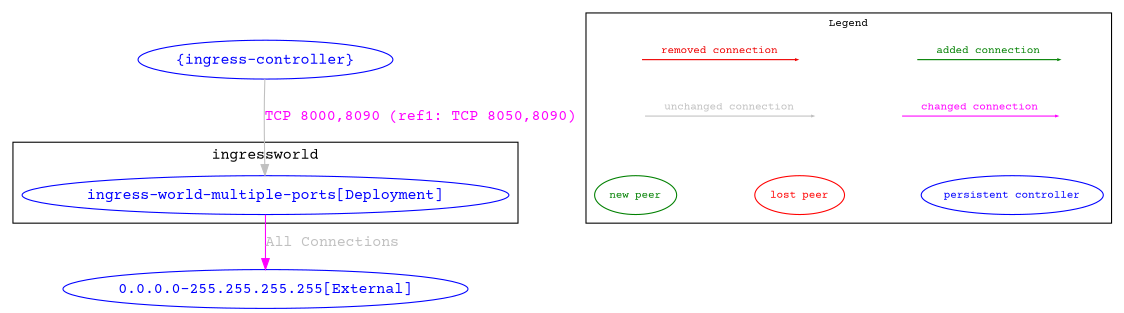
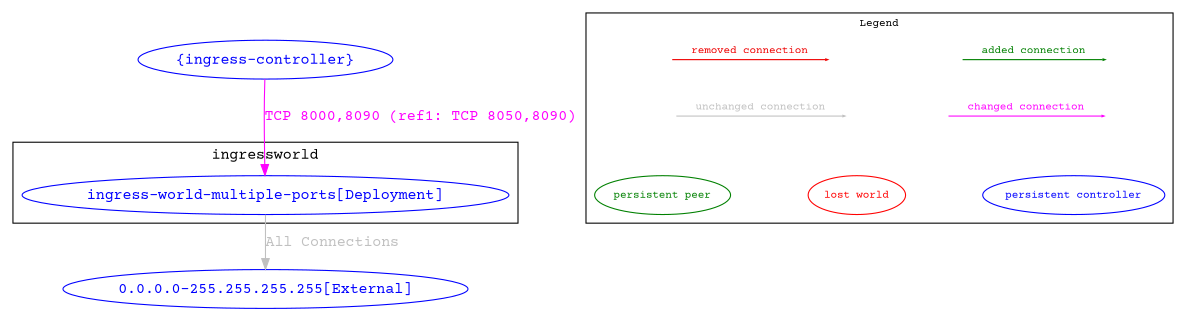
  digraph {
    fontname="Courier Prime"
    nodesep=0.5
    node [fontname="Courier Prime" style=invis]
    edge [fontname="Courier Prime"]
    n1 [color=blue fontcolor=blue label="ingress-world-multiple-ports[Deployment]" style=""]
    a [height=0 width=0]
    b [height=0 width=0]
    c [height=0 width=0]
    d [height=0 width=0]
    e [height=0 width=0]
    f [height=0 width=0]
    g [height=0 width=0]
    h [height=0 width=0]
-   n10 [color="#008000" fontcolor="#008000" fontsize=10 label="new peer" style=""]
-   n11 [color=red fontcolor=red fontsize=10 label="lost peer" style=""]
+   n10 [color="#008000" fontcolor="#008000" fontsize=10 label="persistent peer" style=""]
+   n11 [color=red fontcolor=red fontsize=10 label="lost world" style=""]
    n12 [color=blue fontcolor=blue fontsize=10 label="persistent controller" style=""]
    n13 [color=blue fontcolor=blue label="0.0.0.0-255.255.255.255[External]" style=""]
    n14 [color=blue fontcolor=blue label="{ingress-controller}" style=""]
    subgraph cluster_1 {
      color=black
      fontcolor=black
      label=ingressworld
      n1
    }
    subgraph cluster_2 {
      fontsize=10
      label=Legend
      subgraph sub_3 {
        fontsize=10
        label=Legend
        rank=source
        a
        b
        c
        d
      }
      subgraph sub_4 {
        fontsize=10
        label=Legend
        rank=same
        e
        f
        g
        h
      }
      subgraph sub_5 {
        fontsize=10
        label=Legend
        rank=sink
        n10
        n11
        n12
      }
    }
-   n1 -> n13 [color=magenta fontcolor=grey label="All Connections" weight=1]
+   n1 -> n13 [color=grey fontcolor=grey label="All Connections" weight=1]
    a -> b [arrowsize=0.2 color="#008000" fontcolor="#008000" fontsize=10 label="added connection"]
    c -> d [arrowsize=0.2 color=red2 fontcolor=red2 fontsize=10 label="removed connection"]
    e -> f [arrowsize=0.2 color=magenta fontcolor=magenta fontsize=10 label="changed connection"]
    g -> h [arrowsize=0.2 color=grey fontcolor=grey fontsize=10 label="unchanged connection"]
    n10 -> n11 [style=invis]
    n11 -> n12 [style=invis]
-   n14 -> n1 [color=grey fontcolor=magenta label="TCP 8000,8090 (ref1: TCP 8050,8090)" weight=1]
+   n14 -> n1 [color=magenta fontcolor=magenta label="TCP 8000,8090 (ref1: TCP 8050,8090)" weight=1]
  }
